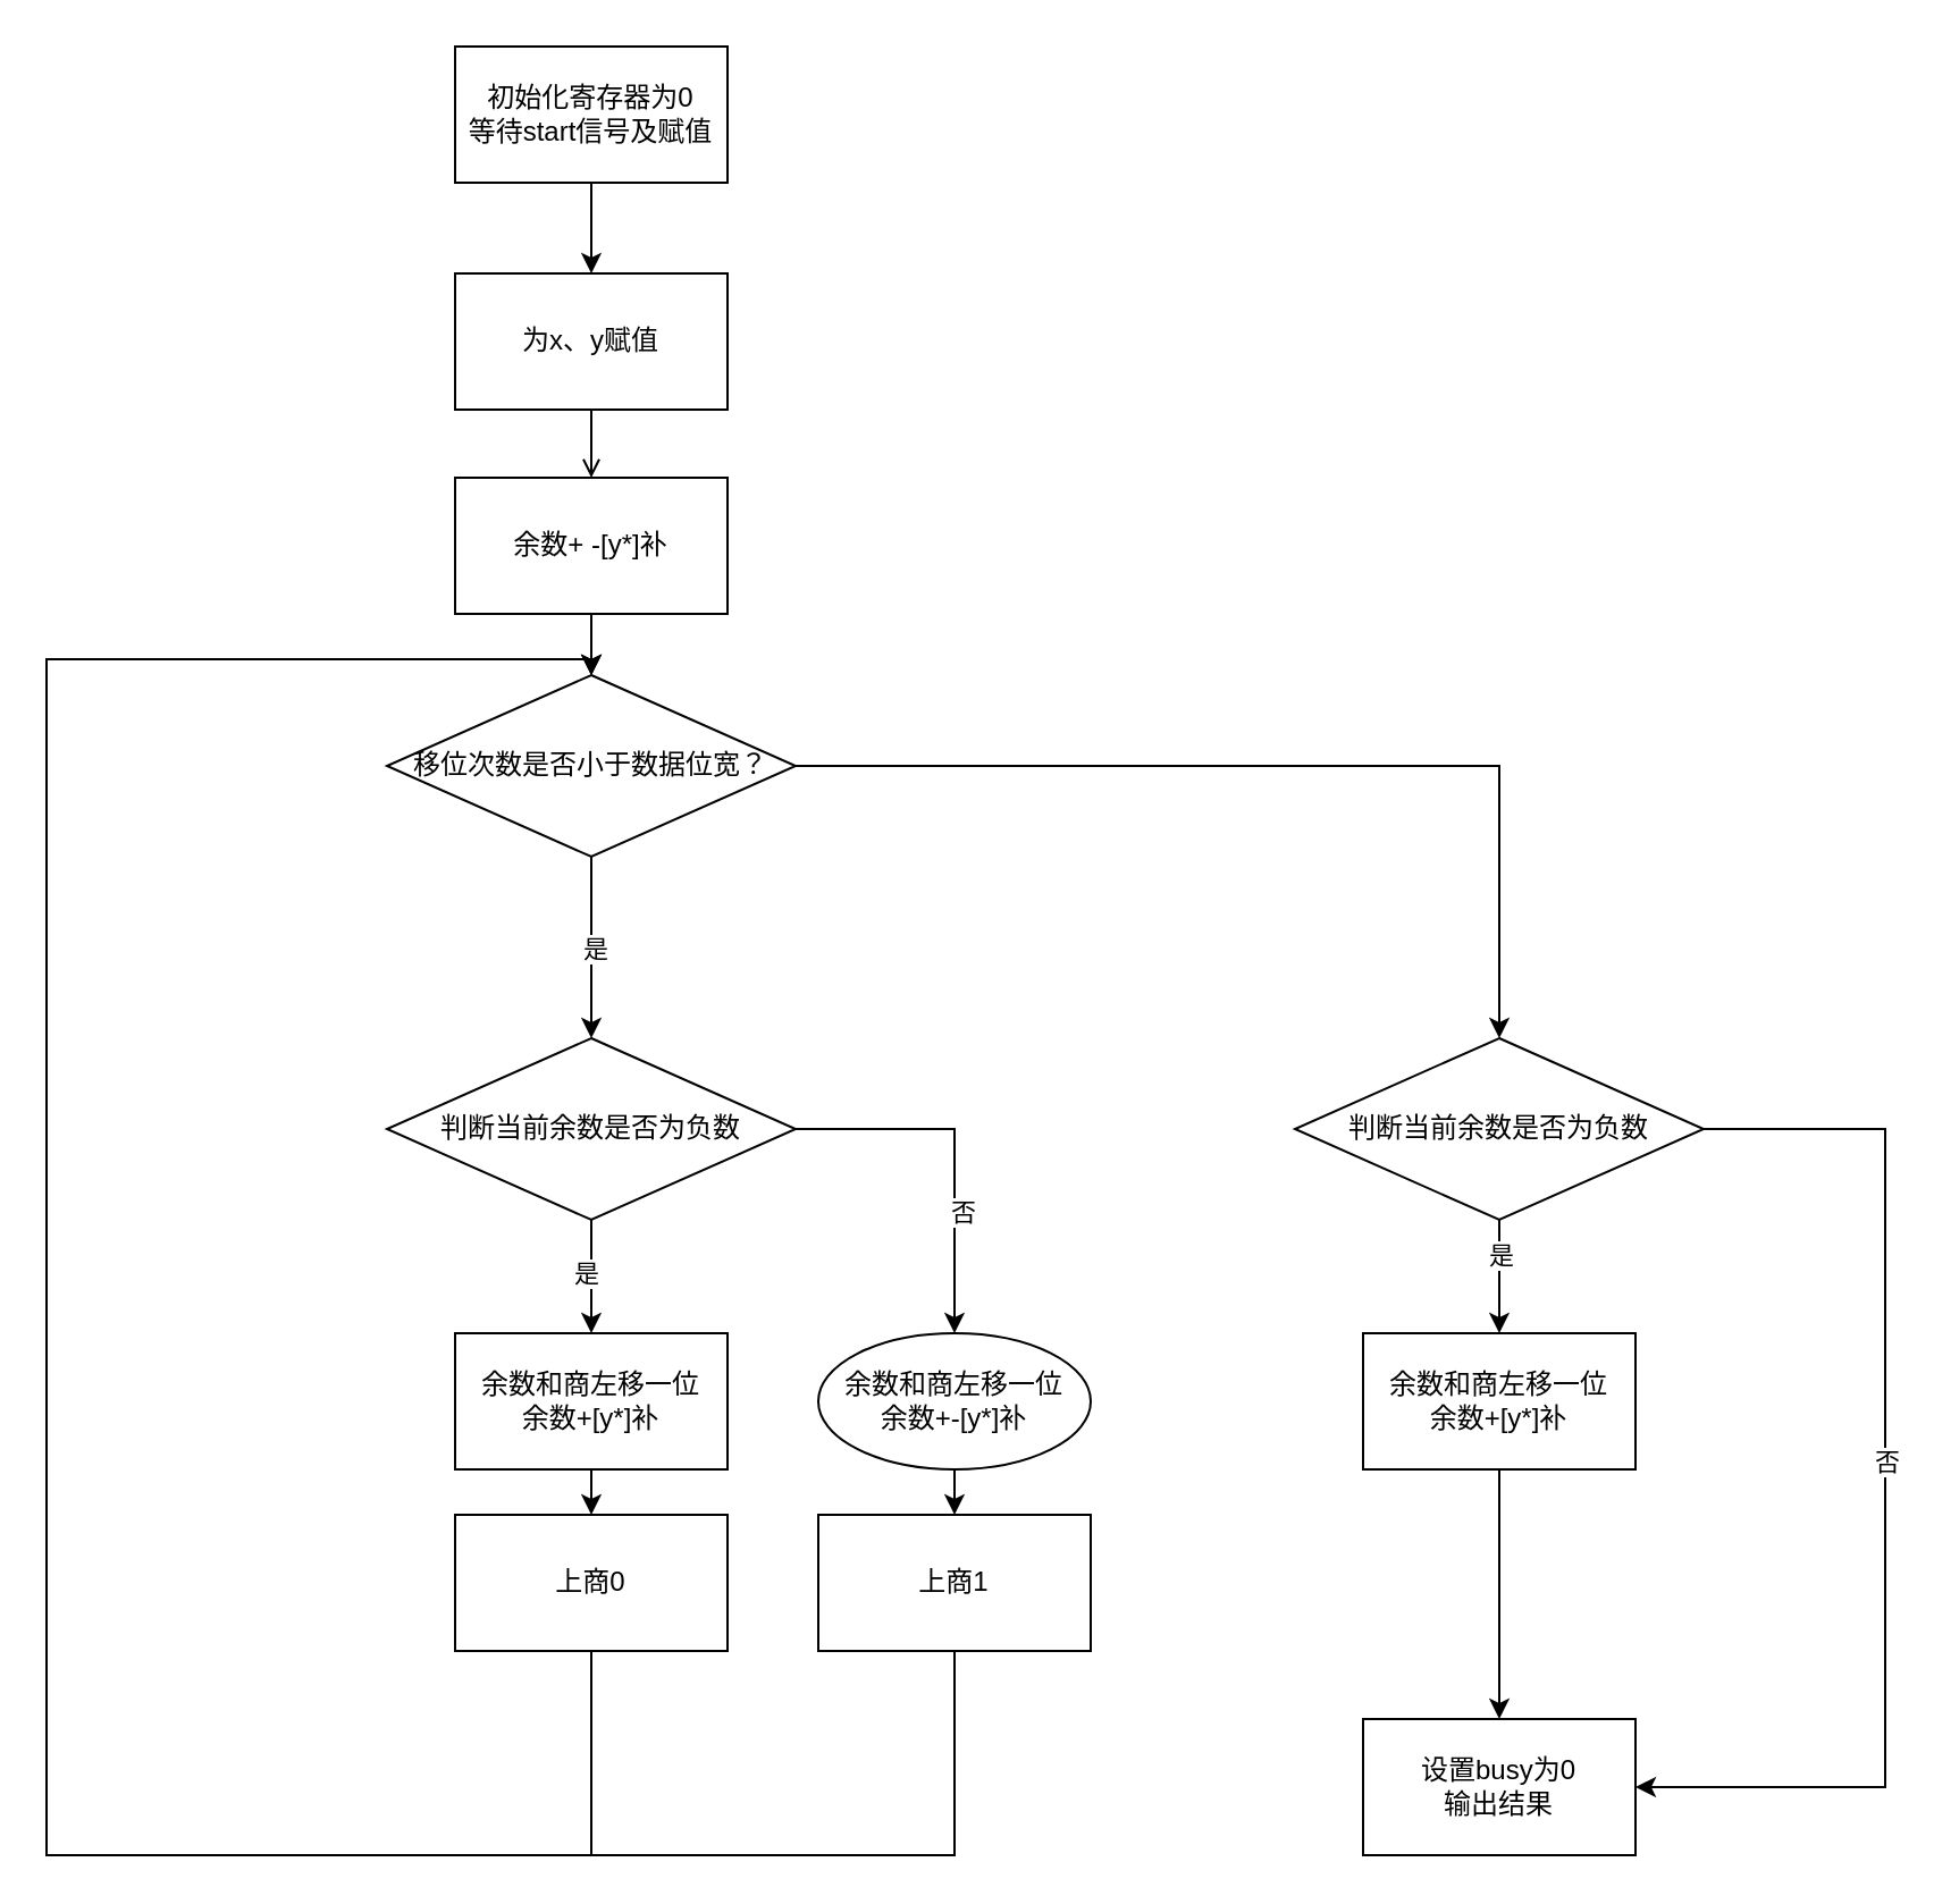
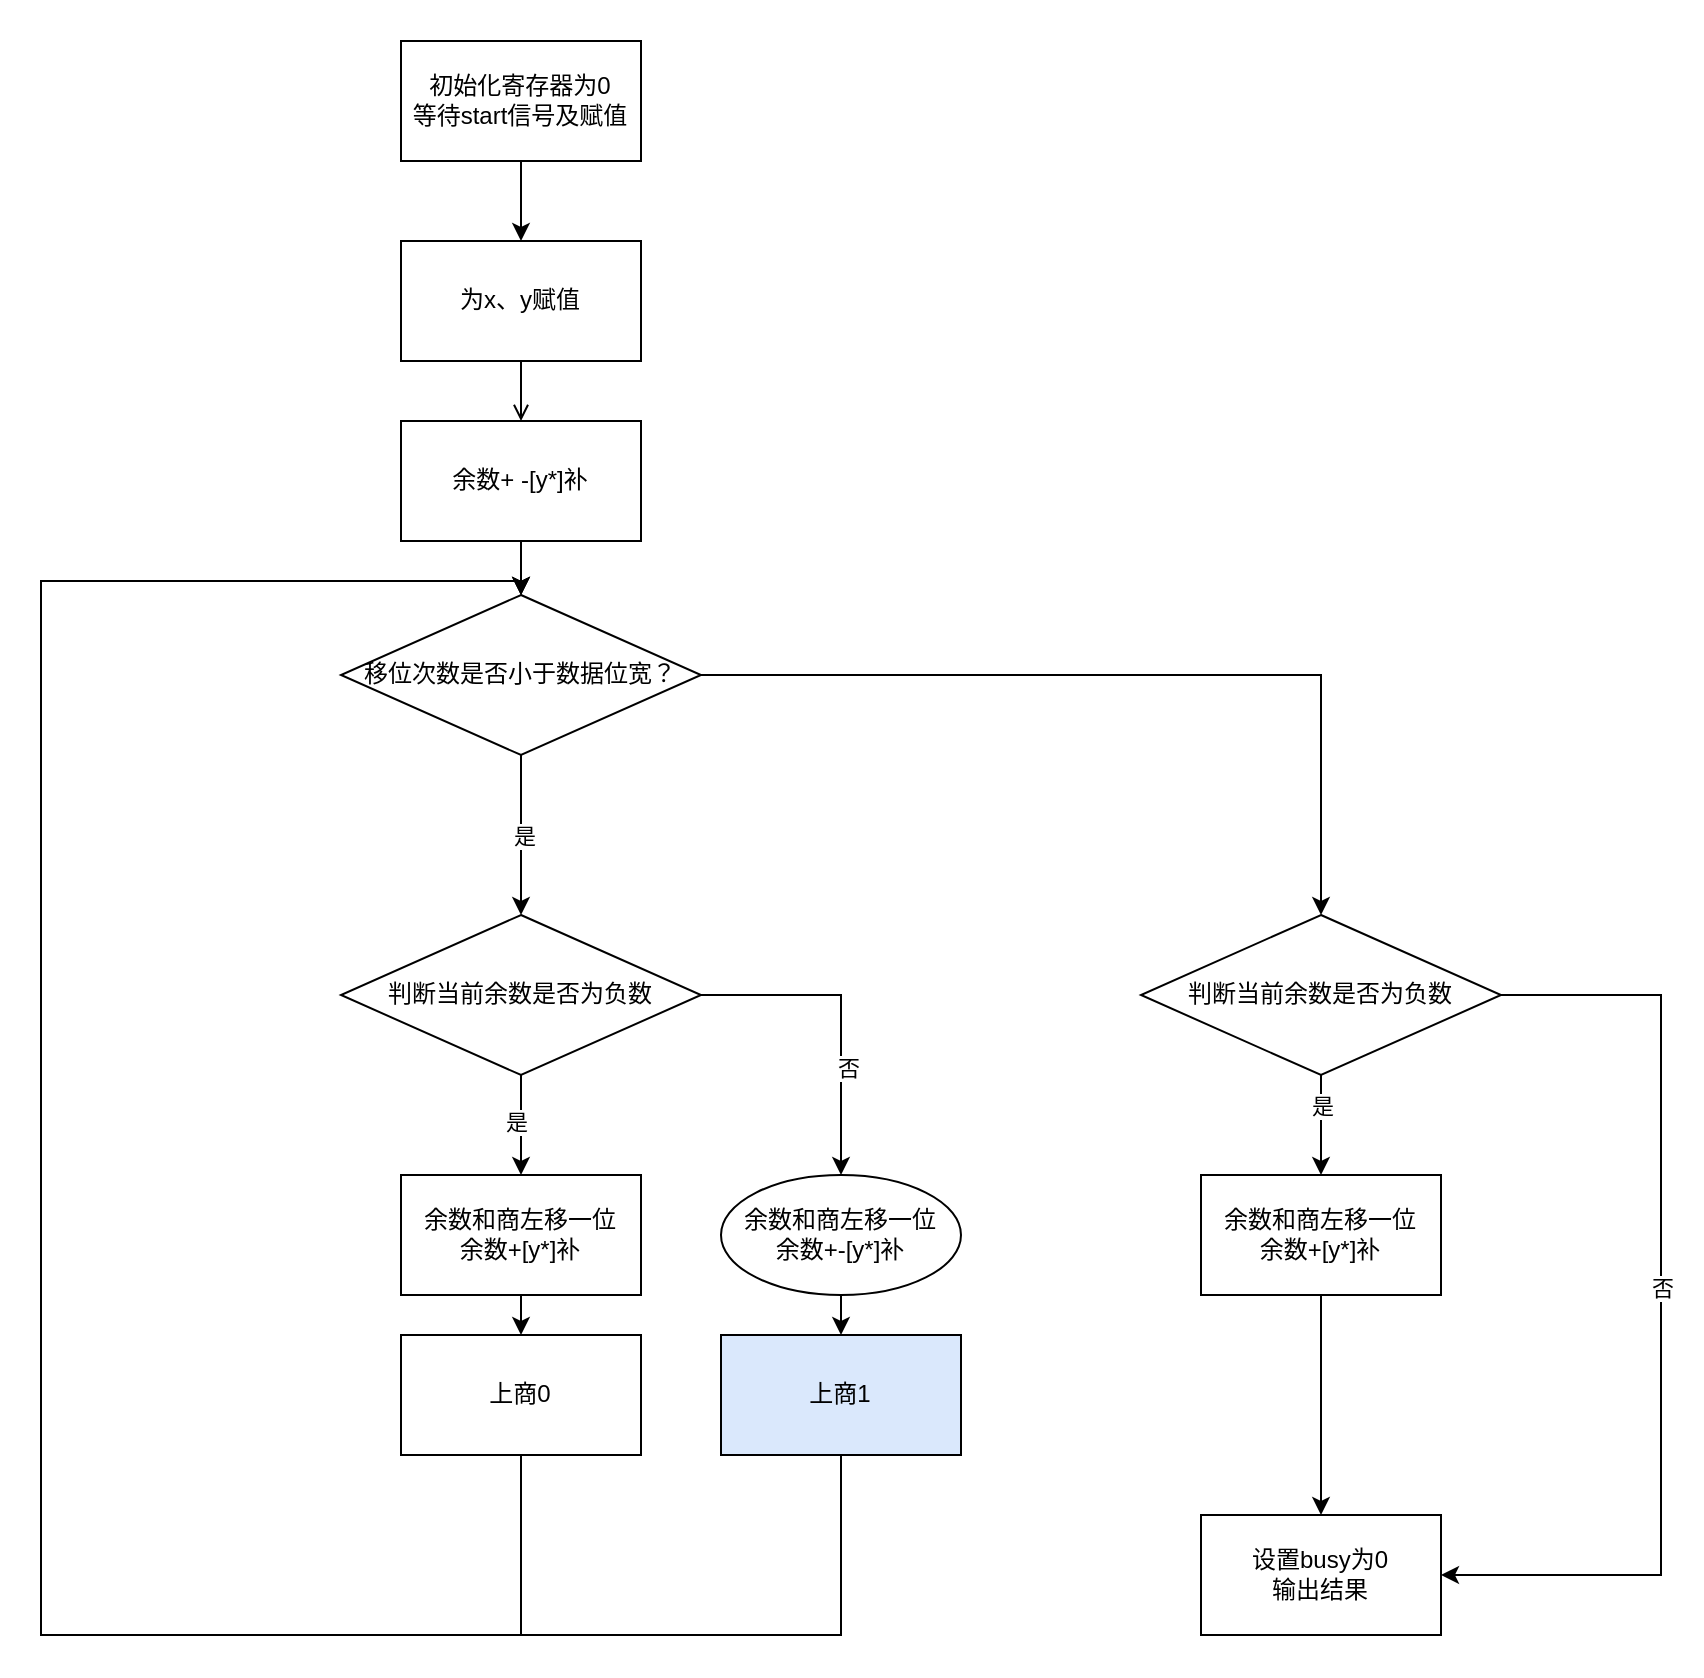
  <mxCell id="0" />
  <mxCell id="1" parent="0" />
  <mxCell id="2" style="edgeStyle=orthogonalEdgeStyle;rounded=0;orthogonalLoop=1;jettySize=auto;html=1;exitX=0.5;exitY=1;exitDx=0;exitDy=0;entryX=0.5;entryY=0;entryDx=0;entryDy=0;" edge="1" parent="1" source="6" target="10"><mxGeometry relative="1" as="geometry" /></mxCell>
  <mxCell id="3" value="是" style="edgeLabel;html=1;align=center;verticalAlign=middle;resizable=0;points=[];" vertex="1" connectable="0" parent="2"><mxGeometry x="-0.084" y="-3" relative="1" as="geometry"><mxPoint as="offset" /></mxGeometry></mxCell>
  <mxCell id="4" style="edgeStyle=orthogonalEdgeStyle;rounded=0;orthogonalLoop=1;jettySize=auto;html=1;exitX=1;exitY=0.5;exitDx=0;exitDy=0;" edge="1" parent="1" source="6" target="8"><mxGeometry relative="1" as="geometry" /></mxCell>
  <mxCell id="5" value="否" style="edgeLabel;html=1;align=center;verticalAlign=middle;resizable=0;points=[];" vertex="1" connectable="0" parent="4"><mxGeometry x="0.324" y="3" relative="1" as="geometry"><mxPoint as="offset" /></mxGeometry></mxCell>
  <mxCell id="6" value="判断当前余数是否为负数" style="rhombus;whiteSpace=wrap;html=1;rounded=0;" vertex="1" parent="1"><mxGeometry x="170" y="457" width="180" height="80" as="geometry" /></mxCell>
  <mxCell id="7" style="edgeStyle=orthogonalEdgeStyle;rounded=0;orthogonalLoop=1;jettySize=auto;html=1;exitX=0.5;exitY=1;exitDx=0;exitDy=0;entryX=0.5;entryY=0;entryDx=0;entryDy=0;" edge="1" parent="1" source="8" target="20"><mxGeometry relative="1" as="geometry" /></mxCell>
  <mxCell id="8" value="余数和商左移一位&lt;div&gt;余数+-[y*]补&lt;/div&gt;" style="ellipse;whiteSpace=wrap;html=1;" vertex="1" parent="1"><mxGeometry x="360" y="587" width="120" height="60" as="geometry" /></mxCell>
  <mxCell id="9" style="edgeStyle=orthogonalEdgeStyle;rounded=0;orthogonalLoop=1;jettySize=auto;html=1;exitX=0.5;exitY=1;exitDx=0;exitDy=0;entryX=0.5;entryY=0;entryDx=0;entryDy=0;" edge="1" parent="1" source="10" target="18"><mxGeometry relative="1" as="geometry" /></mxCell>
  <mxCell id="10" value="余数和商左移一位&lt;div&gt;余数+[y*]补&lt;br&gt;&lt;/div&gt;" style="rounded=0;whiteSpace=wrap;html=1;" vertex="1" parent="1"><mxGeometry x="200" y="587" width="120" height="60" as="geometry" /></mxCell>
  <mxCell id="11" style="edgeStyle=orthogonalEdgeStyle;rounded=0;orthogonalLoop=1;jettySize=auto;html=1;exitX=0.5;exitY=1;exitDx=0;exitDy=0;entryX=0.5;entryY=0;entryDx=0;entryDy=0;" edge="1" parent="1" source="14" target="6"><mxGeometry relative="1" as="geometry" /></mxCell>
  <mxCell id="12" value="是" style="edgeLabel;html=1;align=center;verticalAlign=middle;resizable=0;points=[];" vertex="1" connectable="0" parent="11"><mxGeometry y="1" relative="1" as="geometry"><mxPoint as="offset" /></mxGeometry></mxCell>
  <mxCell id="13" style="edgeStyle=orthogonalEdgeStyle;rounded=0;orthogonalLoop=1;jettySize=auto;html=1;exitX=1;exitY=0.5;exitDx=0;exitDy=0;" edge="1" parent="1" source="14" target="25"><mxGeometry relative="1" as="geometry"><mxPoint x="700" y="467" as="targetPoint" /></mxGeometry></mxCell>
  <mxCell id="14" value="移位次数是否小于数据位宽？" style="rhombus;whiteSpace=wrap;html=1;" vertex="1" parent="1"><mxGeometry x="170" y="297" width="180" height="80" as="geometry" /></mxCell>
  <mxCell id="15" style="edgeStyle=orthogonalEdgeStyle;rounded=0;orthogonalLoop=1;jettySize=auto;html=1;entryX=0.5;entryY=0;entryDx=0;entryDy=0;" edge="1" parent="1" source="16" target="14"><mxGeometry relative="1" as="geometry" /></mxCell>
  <mxCell id="16" value="余数+ -[y*]补" style="rounded=0;whiteSpace=wrap;html=1;" vertex="1" parent="1"><mxGeometry x="200" y="210" width="120" height="60" as="geometry" /></mxCell>
  <mxCell id="17" style="edgeStyle=orthogonalEdgeStyle;rounded=0;orthogonalLoop=1;jettySize=auto;html=1;exitX=0.5;exitY=1;exitDx=0;exitDy=0;entryX=0.5;entryY=0;entryDx=0;entryDy=0;" edge="1" parent="1" source="18" target="14"><mxGeometry relative="1" as="geometry"><mxPoint x="340" y="827" as="targetPoint" /><Array as="points"><mxPoint x="260" y="817" /><mxPoint x="20" y="817" /><mxPoint x="20" y="290" /><mxPoint x="260" y="290" /></Array></mxGeometry></mxCell>
  <mxCell id="18" value="上商0" style="rounded=0;whiteSpace=wrap;html=1;" vertex="1" parent="1"><mxGeometry x="200" y="667" width="120" height="60" as="geometry" /></mxCell>
  <mxCell id="19" style="edgeStyle=orthogonalEdgeStyle;rounded=0;orthogonalLoop=1;jettySize=auto;html=1;exitX=0.5;exitY=1;exitDx=0;exitDy=0;" edge="1" parent="1" source="20" target="14"><mxGeometry relative="1" as="geometry"><mxPoint x="260" y="300" as="targetPoint" /><Array as="points"><mxPoint x="420" y="817" /><mxPoint x="20" y="817" /><mxPoint x="20" y="290" /><mxPoint x="260" y="290" /></Array></mxGeometry></mxCell>
- <mxCell id="20" value="&lt;div&gt;上商1&lt;br&gt;&lt;/div&gt;" style="rounded=0;whiteSpace=wrap;html=1;" vertex="1" parent="1"><mxGeometry x="360" y="667" width="120" height="60" as="geometry" /></mxCell>
+ <mxCell id="20" value="&lt;div&gt;上商1&lt;br&gt;&lt;/div&gt;" style="rounded=0;whiteSpace=wrap;html=1;fillColor=#dae8fc;" vertex="1" parent="1"><mxGeometry x="360" y="667" width="120" height="60" as="geometry" /></mxCell>
  <mxCell id="21" style="edgeStyle=orthogonalEdgeStyle;rounded=0;orthogonalLoop=1;jettySize=auto;html=1;exitX=0.5;exitY=1;exitDx=0;exitDy=0;entryX=0.5;entryY=0;entryDx=0;entryDy=0;" edge="1" parent="1" source="25" target="27"><mxGeometry relative="1" as="geometry" /></mxCell>
  <mxCell id="22" value="是" style="edgeLabel;html=1;align=center;verticalAlign=middle;resizable=0;points=[];" vertex="1" connectable="0" parent="21"><mxGeometry x="-0.401" relative="1" as="geometry"><mxPoint as="offset" /></mxGeometry></mxCell>
  <mxCell id="23" style="edgeStyle=orthogonalEdgeStyle;rounded=0;orthogonalLoop=1;jettySize=auto;html=1;entryX=1;entryY=0.5;entryDx=0;entryDy=0;" edge="1" parent="1" source="25" target="28"><mxGeometry relative="1" as="geometry"><Array as="points"><mxPoint x="830" y="497" /><mxPoint x="830" y="787" /></Array></mxGeometry></mxCell>
  <mxCell id="24" value="否" style="edgeLabel;html=1;align=center;verticalAlign=middle;resizable=0;points=[];" vertex="1" connectable="0" parent="23"><mxGeometry x="-0.057" relative="1" as="geometry"><mxPoint as="offset" /></mxGeometry></mxCell>
  <mxCell id="25" value="判断当前余数是否为负数" style="rhombus;whiteSpace=wrap;html=1;" vertex="1" parent="1"><mxGeometry x="570" y="457" width="180" height="80" as="geometry" /></mxCell>
  <mxCell id="26" style="edgeStyle=orthogonalEdgeStyle;rounded=0;orthogonalLoop=1;jettySize=auto;html=1;exitX=0.5;exitY=1;exitDx=0;exitDy=0;" edge="1" parent="1" source="27" target="28"><mxGeometry relative="1" as="geometry"><mxPoint x="710" y="737" as="targetPoint" /></mxGeometry></mxCell>
  <mxCell id="27" value="余数和商左移一位&lt;div&gt;余数+[y*]补&lt;br&gt;&lt;/div&gt;" style="rounded=0;whiteSpace=wrap;html=1;" vertex="1" parent="1"><mxGeometry x="600" y="587" width="120" height="60" as="geometry" /></mxCell>
  <mxCell id="28" value="设置busy为0&lt;div&gt;输出结果&lt;/div&gt;" style="rounded=0;whiteSpace=wrap;html=1;" vertex="1" parent="1"><mxGeometry x="600" y="757" width="120" height="60" as="geometry" /></mxCell>
  <mxCell id="29" style="edgeStyle=orthogonalEdgeStyle;rounded=0;orthogonalLoop=1;jettySize=auto;html=1;exitX=0.5;exitY=1;exitDx=0;exitDy=0;" edge="1" parent="1" source="30" target="32"><mxGeometry relative="1" as="geometry"><mxPoint x="260.176" y="130" as="targetPoint" /></mxGeometry></mxCell>
  <mxCell id="30" value="初始化寄存器为0&lt;div&gt;等待start信号及赋值&lt;/div&gt;" style="rounded=0;whiteSpace=wrap;html=1;" vertex="1" parent="1"><mxGeometry x="200" y="20" width="120" height="60" as="geometry" /></mxCell>
  <mxCell id="31" style="edgeStyle=orthogonalEdgeStyle;rounded=0;orthogonalLoop=1;jettySize=auto;html=1;exitX=0.5;exitY=1;exitDx=0;exitDy=0;entryX=0.5;entryY=0;entryDx=0;entryDy=0;endArrow=open;" edge="1" parent="1" source="32" target="16"><mxGeometry relative="1" as="geometry" /></mxCell>
  <mxCell id="32" value="为x、y赋值" style="rounded=0;whiteSpace=wrap;html=1;" vertex="1" parent="1"><mxGeometry x="199.996" y="120" width="120" height="60" as="geometry" /></mxCell>
